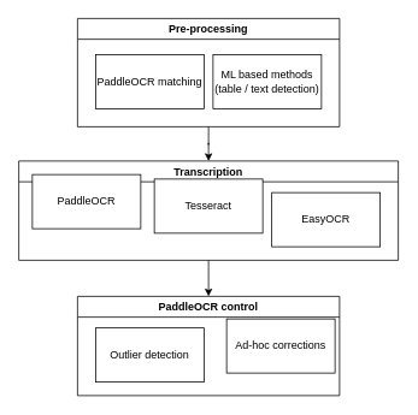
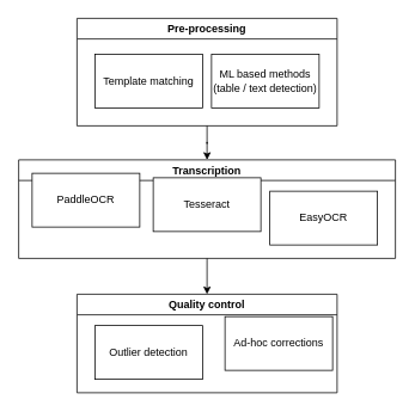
  <mxCell id="0" />
  <mxCell id="1" parent="0" />
  <mxCell id="2" style="edgeStyle=orthogonalEdgeStyle;rounded=0;orthogonalLoop=1;jettySize=auto;html=1;exitX=0.5;exitY=1;exitDx=0;exitDy=0;" edge="1" parent="1" source="3" target="7"><mxGeometry relative="1" as="geometry" /></mxCell>
  <mxCell id="3" value="&lt;div&gt;Pre-processing&lt;/div&gt;" style="swimlane;whiteSpace=wrap;html=1;" vertex="1" parent="1"><mxGeometry x="85" y="20" width="290" height="120" as="geometry" /></mxCell>
- <mxCell id="4" value="PaddleOCR matching" style="rounded=0;whiteSpace=wrap;html=1;" vertex="1" parent="3"><mxGeometry x="20" y="40" width="120" height="60" as="geometry" /></mxCell>
+ <mxCell id="4" value="Template matching" style="rounded=0;whiteSpace=wrap;html=1;" vertex="1" parent="3"><mxGeometry x="20" y="40" width="120" height="60" as="geometry" /></mxCell>
  <mxCell id="5" value="&lt;div&gt;ML based methods&lt;/div&gt;&lt;div&gt;(table / text detection)&lt;br&gt;&lt;/div&gt;" style="rounded=0;whiteSpace=wrap;html=1;" vertex="1" parent="3"><mxGeometry x="150" y="40" width="120" height="60" as="geometry" /></mxCell>
  <mxCell id="6" style="edgeStyle=orthogonalEdgeStyle;rounded=0;orthogonalLoop=1;jettySize=auto;html=1;exitX=0.5;exitY=1;exitDx=0;exitDy=0;entryX=0.5;entryY=0;entryDx=0;entryDy=0;" edge="1" parent="1" source="7" target="11"><mxGeometry relative="1" as="geometry" /></mxCell>
  <mxCell id="7" value="Transcription" style="swimlane;whiteSpace=wrap;html=1;" vertex="1" parent="1"><mxGeometry x="20" y="178" width="420" height="110" as="geometry" /></mxCell>
  <mxCell id="8" value="PaddleOCR" style="rounded=0;whiteSpace=wrap;html=1;" vertex="1" parent="7"><mxGeometry x="15" y="15" width="120" height="60" as="geometry" /></mxCell>
  <mxCell id="9" value="Tesseract" style="rounded=0;whiteSpace=wrap;html=1;" vertex="1" parent="7"><mxGeometry x="150" y="20" width="120" height="60" as="geometry" /></mxCell>
  <mxCell id="10" value="EasyOCR" style="rounded=0;whiteSpace=wrap;html=1;" vertex="1" parent="7"><mxGeometry x="280" y="35" width="120" height="60" as="geometry" /></mxCell>
- <mxCell id="11" value="PaddleOCR control" style="swimlane;whiteSpace=wrap;html=1;" vertex="1" parent="1"><mxGeometry x="85" y="328" width="290" height="110" as="geometry" /></mxCell>
+ <mxCell id="11" value="Quality control" style="swimlane;whiteSpace=wrap;html=1;" vertex="1" parent="1"><mxGeometry x="85" y="328" width="290" height="110" as="geometry" /></mxCell>
  <mxCell id="12" value="Outlier detection" style="rounded=0;whiteSpace=wrap;html=1;" vertex="1" parent="11"><mxGeometry x="20" y="35" width="120" height="60" as="geometry" /></mxCell>
  <mxCell id="13" value="Ad-hoc corrections" style="rounded=0;whiteSpace=wrap;html=1;" vertex="1" parent="11"><mxGeometry x="165" y="25" width="120" height="60" as="geometry" /></mxCell>
